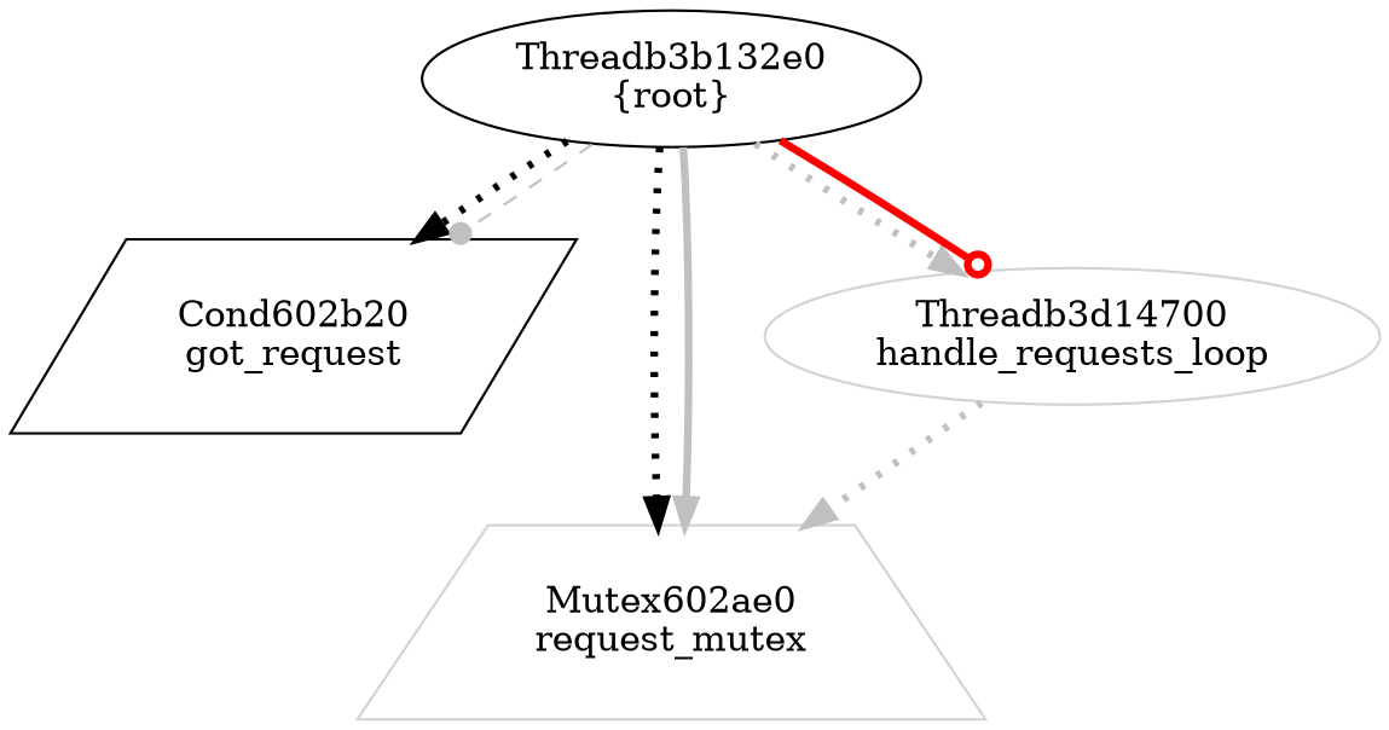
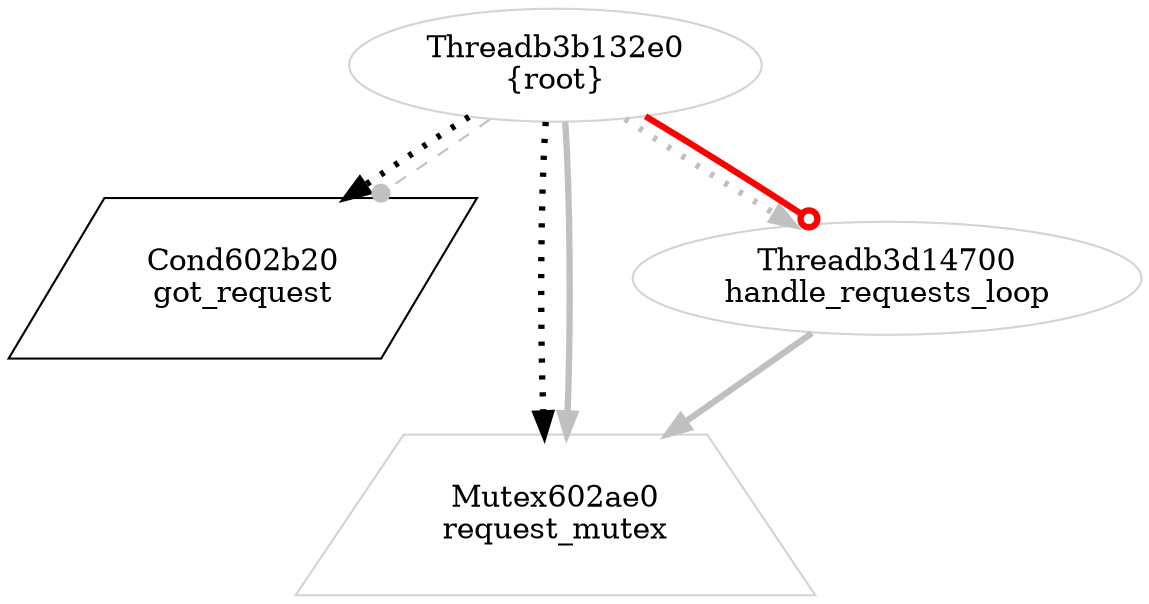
  digraph {
    node [color=black]
    edge [arrowhead=normal color=grey penwidth=3]
    n1 [label="Cond602b20\ngot_request" shape=parallelogram]
    n2 [color=lightgrey label="Mutex602ae0\nrequest_mutex" shape=trapezium]
    n3 [color=lightgrey label="Threadb3d14700\nhandle_requests_loop"]
-   n4 [label="Threadb3b132e0\n{root}"]
-   n3 -> n2 [style=dotted]
+   n4 [color=lightgrey label="Threadb3b132e0\n{root}"]
+   n3 -> n2
    n4 -> n1 [style=dotted color=""]
    n4 -> n1 [arrowhead=dot penwdith=6 style=dashed penwidth=""]
    n4 -> n2 [style=dotted color=""]
    n4 -> n2
    n4 -> n3 [style=dotted]
    n4 -> n3 [arrowhead=odot color=red]
  }
